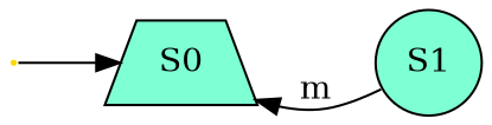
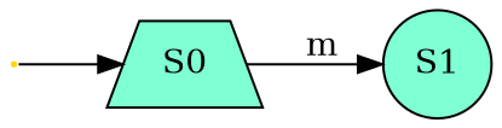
  digraph {
    rankdir=LR
    node [color=black fontcolor=black style=filled fillcolor=aquamarine]
    start [color=white fontcolor=white shape=point fillcolor=gold]
    S0 [shape=trapezium]
    S1 [shape=circle]
    start -> S0
-   S1 -> S0 [label=m]
+   S0 -> S1 [label=m]
  }
